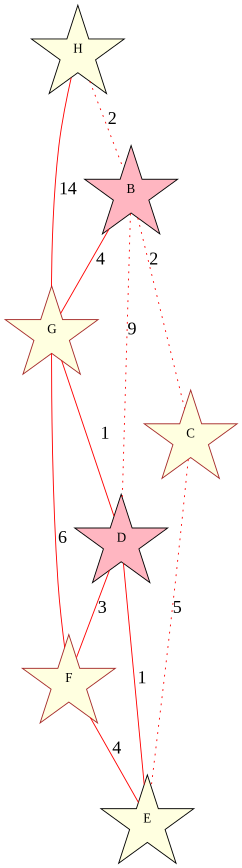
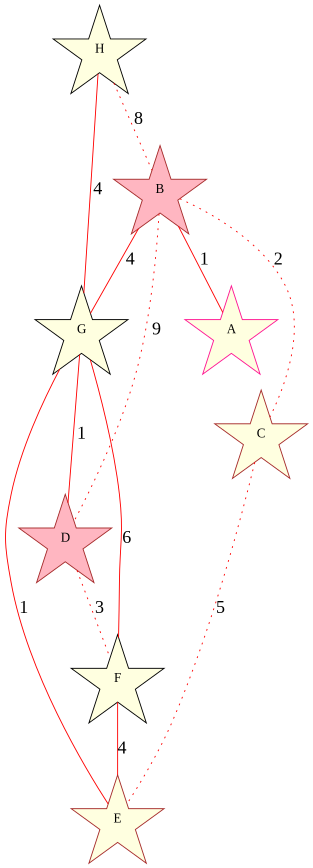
  graph {
    fontname="Liberation Serif"
    node [color=brown fillcolor=lightyellow fontname="Liberation Serif" shape=star style=filled]
    edge [color=red fontname="Liberation Serif" fontsize="20pt" style=solid]
-   B [color=black fillcolor=lightpink]
+   B [fillcolor=lightpink]
    H [color=black]
-   G
-   D [color=black fillcolor=lightpink]
+   G [color=black]
+   D [fillcolor=lightpink]
    C
-   F
-   E [color=black]
+   A [color=deeppink]
+   F [color=black]
+   E
    B -- G [label=4]
    B -- D [label=9 style=dotted]
    B -- C [label=2 style=dotted]
-   H -- B [label=2 style=dotted]
-   H -- G [label=14]
+   B -- A [label=1]
+   H -- B [label=8 style=dotted]
+   H -- G [label=4]
    G -- D [label=1]
    G -- F [label=6]
-   D -- F [label=3]
-   D -- E [label=1]
+   D -- F [label=3 style=dotted]
+   G -- E [label=1]
    C -- E [label=5 style=dotted]
    F -- E [label=4]
  }
